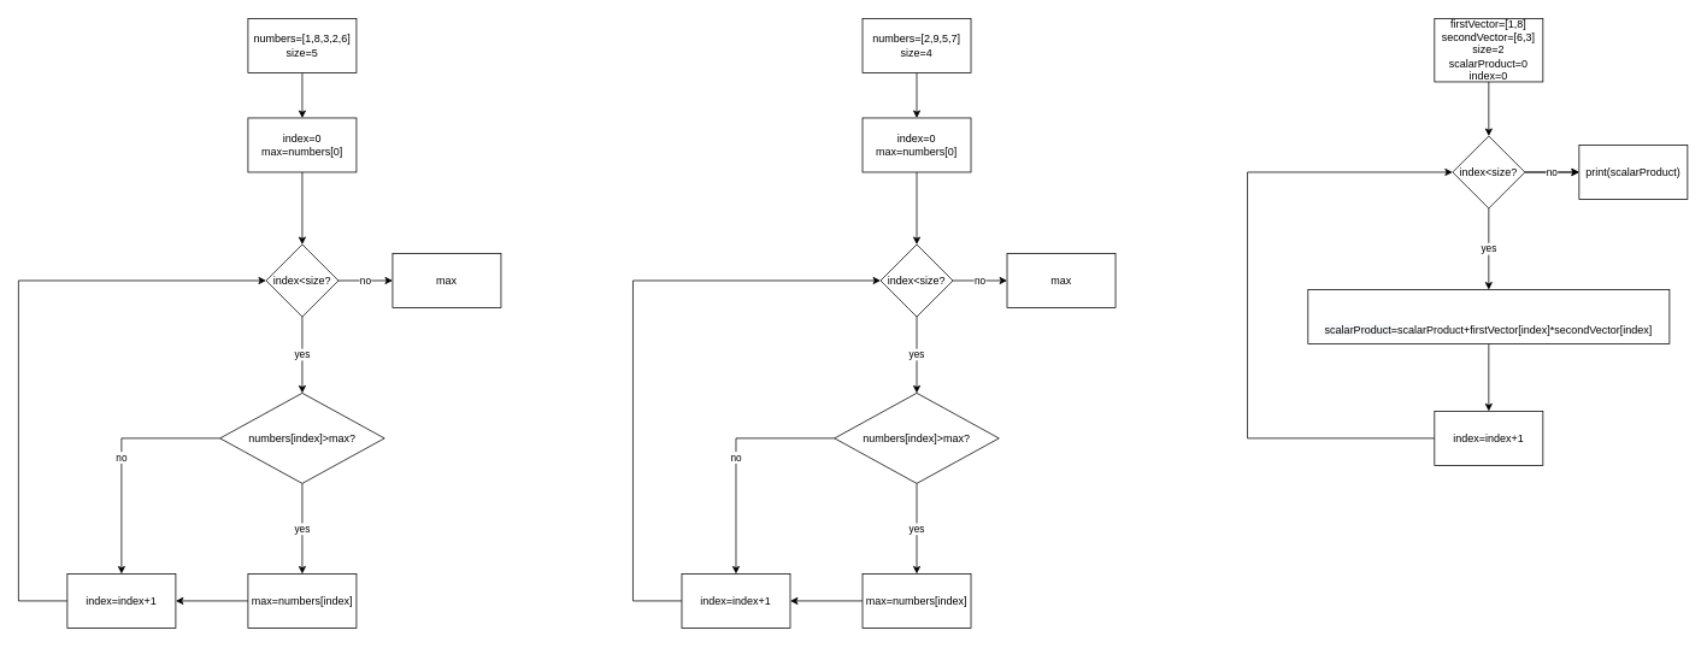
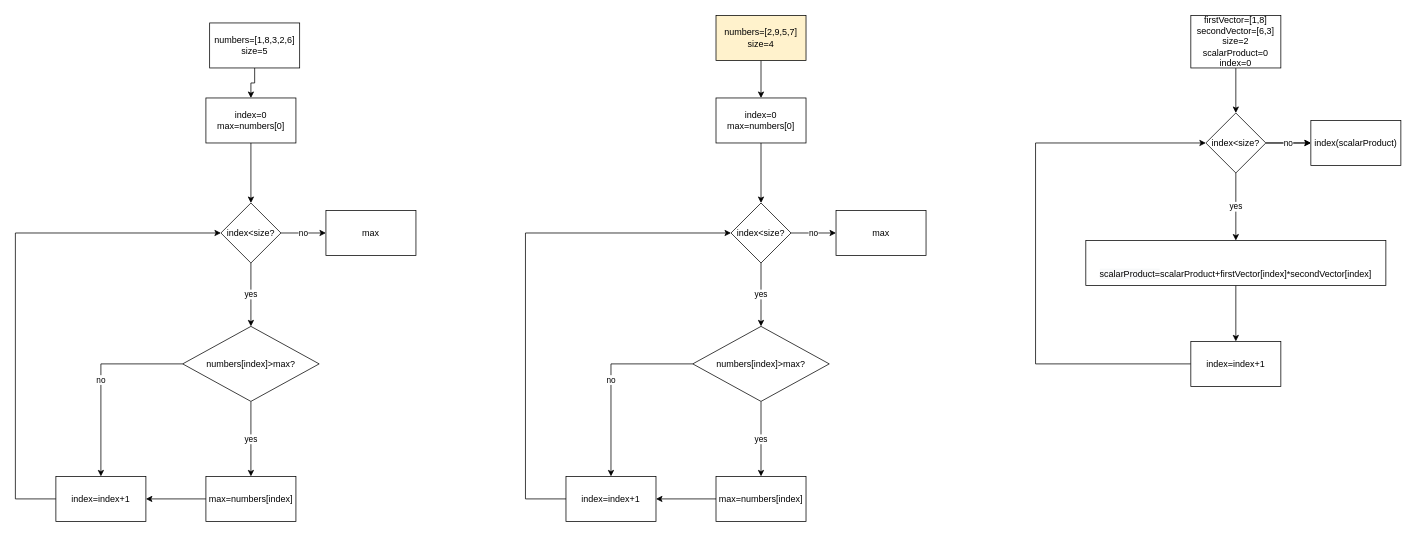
  <mxCell id="0" />
  <mxCell id="1" parent="0" />
  <mxCell id="2" value="" style="edgeStyle=orthogonalEdgeStyle;rounded=0;orthogonalLoop=1;jettySize=auto;html=1;entryX=0.5;entryY=0;entryDx=0;entryDy=0;" edge="1" parent="1" source="3" target="8"><mxGeometry relative="1" as="geometry" /></mxCell>
- <mxCell id="3" value="numbers=[1,8,3,2,6]&lt;br&gt;size=5" style="rounded=0;whiteSpace=wrap;html=1;" vertex="1" parent="1"><mxGeometry x="274" y="20" width="120" height="60" as="geometry" /></mxCell>
+ <mxCell id="3" value="numbers=[1,8,3,2,6]&lt;br&gt;size=5" style="rounded=0;whiteSpace=wrap;html=1;" vertex="1" parent="1"><mxGeometry x="279" y="30" width="120" height="60" as="geometry" /></mxCell>
  <mxCell id="4" value="yes" style="edgeStyle=orthogonalEdgeStyle;rounded=0;orthogonalLoop=1;jettySize=auto;html=1;" edge="1" parent="1" source="6" target="11"><mxGeometry relative="1" as="geometry" /></mxCell>
  <mxCell id="5" value="no" style="edgeStyle=orthogonalEdgeStyle;rounded=0;orthogonalLoop=1;jettySize=auto;html=1;" edge="1" parent="1" source="6" target="16"><mxGeometry relative="1" as="geometry" /></mxCell>
  <mxCell id="6" value="index&amp;lt;size?" style="rhombus;whiteSpace=wrap;html=1;rounded=0;" vertex="1" parent="1"><mxGeometry x="294" y="270" width="80" height="80" as="geometry" /></mxCell>
  <mxCell id="7" value="" style="edgeStyle=orthogonalEdgeStyle;rounded=0;orthogonalLoop=1;jettySize=auto;html=1;" edge="1" parent="1" source="8" target="6"><mxGeometry relative="1" as="geometry" /></mxCell>
  <mxCell id="8" value="index=0&lt;br&gt;max=numbers[0]" style="rounded=0;whiteSpace=wrap;html=1;" vertex="1" parent="1"><mxGeometry x="274" y="130" width="120" height="60" as="geometry" /></mxCell>
  <mxCell id="9" value="yes" style="edgeStyle=orthogonalEdgeStyle;rounded=0;orthogonalLoop=1;jettySize=auto;html=1;" edge="1" parent="1" source="11" target="13"><mxGeometry relative="1" as="geometry" /></mxCell>
  <mxCell id="10" value="no" style="edgeStyle=orthogonalEdgeStyle;rounded=0;orthogonalLoop=1;jettySize=auto;html=1;entryX=0.5;entryY=0;entryDx=0;entryDy=0;" edge="1" parent="1" source="11" target="15"><mxGeometry relative="1" as="geometry" /></mxCell>
  <mxCell id="11" value="numbers[index]&amp;gt;max?" style="rhombus;whiteSpace=wrap;html=1;rounded=0;" vertex="1" parent="1"><mxGeometry x="243" y="434.5" width="182" height="100" as="geometry" /></mxCell>
  <mxCell id="12" value="" style="edgeStyle=orthogonalEdgeStyle;rounded=0;orthogonalLoop=1;jettySize=auto;html=1;" edge="1" parent="1" source="13" target="15"><mxGeometry relative="1" as="geometry" /></mxCell>
  <mxCell id="13" value="max=numbers[index]" style="rounded=0;whiteSpace=wrap;html=1;" vertex="1" parent="1"><mxGeometry x="274" y="634.5" width="120" height="60" as="geometry" /></mxCell>
  <mxCell id="14" style="edgeStyle=orthogonalEdgeStyle;rounded=0;orthogonalLoop=1;jettySize=auto;html=1;entryX=0;entryY=0.5;entryDx=0;entryDy=0;" edge="1" parent="1" source="15" target="6"><mxGeometry relative="1" as="geometry"><Array as="points"><mxPoint x="20" y="665" /><mxPoint x="20" y="310" /></Array></mxGeometry></mxCell>
  <mxCell id="15" value="index=index+1" style="rounded=0;whiteSpace=wrap;html=1;" vertex="1" parent="1"><mxGeometry x="74" y="634.5" width="120" height="60" as="geometry" /></mxCell>
  <mxCell id="16" value="max" style="rounded=0;whiteSpace=wrap;html=1;" vertex="1" parent="1"><mxGeometry x="434" y="280" width="120" height="60" as="geometry" /></mxCell>
  <mxCell id="17" value="" style="edgeStyle=orthogonalEdgeStyle;rounded=0;orthogonalLoop=1;jettySize=auto;html=1;entryX=0.5;entryY=0;entryDx=0;entryDy=0;" edge="1" parent="1" source="18" target="23"><mxGeometry relative="1" as="geometry" /></mxCell>
- <mxCell id="18" value="numbers=[2,9,5,7]&lt;br&gt;size=4" style="rounded=0;whiteSpace=wrap;html=1;" vertex="1" parent="1"><mxGeometry x="954" y="20" width="120" height="60" as="geometry" /></mxCell>
+ <mxCell id="18" value="numbers=[2,9,5,7]&lt;br&gt;size=4" style="rounded=0;whiteSpace=wrap;html=1;fillColor=#fff2cc;" vertex="1" parent="1"><mxGeometry x="954" y="20" width="120" height="60" as="geometry" /></mxCell>
  <mxCell id="19" value="yes" style="edgeStyle=orthogonalEdgeStyle;rounded=0;orthogonalLoop=1;jettySize=auto;html=1;" edge="1" parent="1" source="21" target="26"><mxGeometry relative="1" as="geometry" /></mxCell>
  <mxCell id="20" value="no" style="edgeStyle=orthogonalEdgeStyle;rounded=0;orthogonalLoop=1;jettySize=auto;html=1;" edge="1" parent="1" source="21" target="31"><mxGeometry relative="1" as="geometry" /></mxCell>
  <mxCell id="21" value="index&amp;lt;size?" style="rhombus;whiteSpace=wrap;html=1;rounded=0;" vertex="1" parent="1"><mxGeometry x="974" y="270" width="80" height="80" as="geometry" /></mxCell>
  <mxCell id="22" value="" style="edgeStyle=orthogonalEdgeStyle;rounded=0;orthogonalLoop=1;jettySize=auto;html=1;" edge="1" parent="1" source="23" target="21"><mxGeometry relative="1" as="geometry" /></mxCell>
  <mxCell id="23" value="index=0&lt;br&gt;max=numbers[0]" style="rounded=0;whiteSpace=wrap;html=1;" vertex="1" parent="1"><mxGeometry x="954" y="130" width="120" height="60" as="geometry" /></mxCell>
  <mxCell id="24" value="yes" style="edgeStyle=orthogonalEdgeStyle;rounded=0;orthogonalLoop=1;jettySize=auto;html=1;" edge="1" parent="1" source="26" target="28"><mxGeometry relative="1" as="geometry" /></mxCell>
  <mxCell id="25" value="no" style="edgeStyle=orthogonalEdgeStyle;rounded=0;orthogonalLoop=1;jettySize=auto;html=1;entryX=0.5;entryY=0;entryDx=0;entryDy=0;" edge="1" parent="1" source="26" target="30"><mxGeometry relative="1" as="geometry" /></mxCell>
  <mxCell id="26" value="numbers[index]&amp;gt;max?" style="rhombus;whiteSpace=wrap;html=1;rounded=0;" vertex="1" parent="1"><mxGeometry x="923" y="434.5" width="182" height="100" as="geometry" /></mxCell>
  <mxCell id="27" value="" style="edgeStyle=orthogonalEdgeStyle;rounded=0;orthogonalLoop=1;jettySize=auto;html=1;" edge="1" parent="1" source="28" target="30"><mxGeometry relative="1" as="geometry" /></mxCell>
  <mxCell id="28" value="max=numbers[index]" style="rounded=0;whiteSpace=wrap;html=1;" vertex="1" parent="1"><mxGeometry x="954" y="634.5" width="120" height="60" as="geometry" /></mxCell>
  <mxCell id="29" style="edgeStyle=orthogonalEdgeStyle;rounded=0;orthogonalLoop=1;jettySize=auto;html=1;entryX=0;entryY=0.5;entryDx=0;entryDy=0;" edge="1" parent="1" source="30" target="21"><mxGeometry relative="1" as="geometry"><Array as="points"><mxPoint x="700" y="665" /><mxPoint x="700" y="310" /></Array></mxGeometry></mxCell>
  <mxCell id="30" value="index=index+1" style="rounded=0;whiteSpace=wrap;html=1;" vertex="1" parent="1"><mxGeometry x="754" y="634.5" width="120" height="60" as="geometry" /></mxCell>
  <mxCell id="31" value="max" style="rounded=0;whiteSpace=wrap;html=1;" vertex="1" parent="1"><mxGeometry x="1114" y="280" width="120" height="60" as="geometry" /></mxCell>
  <mxCell id="32" value="" style="edgeStyle=orthogonalEdgeStyle;rounded=0;orthogonalLoop=1;jettySize=auto;html=1;" edge="1" parent="1" source="33" target="37"><mxGeometry relative="1" as="geometry" /></mxCell>
  <mxCell id="33" value="firstVector=[1,8]&lt;br&gt;secondVector=[6,3]&lt;br&gt;size=2&lt;br&gt;scalarProduct=0&lt;br&gt;index=0" style="rounded=0;whiteSpace=wrap;html=1;" vertex="1" parent="1"><mxGeometry x="1587" y="20" width="120" height="70" as="geometry" /></mxCell>
  <mxCell id="34" value="yes" style="edgeStyle=orthogonalEdgeStyle;rounded=0;orthogonalLoop=1;jettySize=auto;html=1;" edge="1" parent="1" source="37" target="39"><mxGeometry relative="1" as="geometry" /></mxCell>
  <mxCell id="35" value="" style="edgeStyle=orthogonalEdgeStyle;rounded=0;orthogonalLoop=1;jettySize=auto;html=1;" edge="1" parent="1" source="37" target="42"><mxGeometry relative="1" as="geometry" /></mxCell>
  <mxCell id="36" value="no" style="edgeStyle=orthogonalEdgeStyle;rounded=0;orthogonalLoop=1;jettySize=auto;html=1;" edge="1" parent="1" source="37" target="42"><mxGeometry relative="1" as="geometry" /></mxCell>
  <mxCell id="37" value="index&amp;lt;size?" style="rhombus;whiteSpace=wrap;html=1;rounded=0;" vertex="1" parent="1"><mxGeometry x="1607" y="150" width="80" height="80" as="geometry" /></mxCell>
  <mxCell id="38" value="" style="edgeStyle=orthogonalEdgeStyle;rounded=0;orthogonalLoop=1;jettySize=auto;html=1;" edge="1" parent="1" source="39" target="41"><mxGeometry relative="1" as="geometry" /></mxCell>
  <mxCell id="39" value="&lt;br&gt;&lt;br&gt;&lt;span style=&quot;color: rgb(0 , 0 , 0) ; font-family: &amp;#34;helvetica&amp;#34; ; font-size: 12px ; font-style: normal ; font-weight: 400 ; letter-spacing: normal ; text-align: center ; text-indent: 0px ; text-transform: none ; word-spacing: 0px ; background-color: rgb(248 , 249 , 250) ; display: inline ; float: none&quot;&gt;scalarProduct=&lt;/span&gt;scalarProduct+firstVector[index]*secondVector[index]&lt;br&gt;" style="whiteSpace=wrap;html=1;rounded=0;" vertex="1" parent="1"><mxGeometry x="1447" y="320" width="400" height="60" as="geometry" /></mxCell>
  <mxCell id="40" style="edgeStyle=orthogonalEdgeStyle;rounded=0;orthogonalLoop=1;jettySize=auto;html=1;entryX=0;entryY=0.5;entryDx=0;entryDy=0;" edge="1" parent="1" source="41" target="37"><mxGeometry relative="1" as="geometry"><Array as="points"><mxPoint x="1380" y="484" /><mxPoint x="1380" y="190" /></Array></mxGeometry></mxCell>
  <mxCell id="41" value="index=index+1" style="whiteSpace=wrap;html=1;rounded=0;" vertex="1" parent="1"><mxGeometry x="1587" y="454.5" width="120" height="60" as="geometry" /></mxCell>
- <mxCell id="42" value="print(scalarProduct)" style="whiteSpace=wrap;html=1;rounded=0;" vertex="1" parent="1"><mxGeometry x="1747" y="160" width="120" height="60" as="geometry" /></mxCell>
+ <mxCell id="42" value="index(scalarProduct)" style="whiteSpace=wrap;html=1;rounded=0;" vertex="1" parent="1"><mxGeometry x="1747" y="160" width="120" height="60" as="geometry" /></mxCell>
